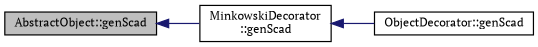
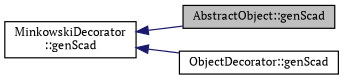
  digraph {
    fontname="PT Serif"
    rankdir=LR
    node [color=black fillcolor=white fontname="PT Serif" fontsize=10 shape=record style=filled]
    edge [color=midnightblue dir=back fontname="PT Serif" fontsize=10 labelfontname=Helvetica labelfontsize=10 style=solid]
    n1 [fillcolor=grey75 fontcolor=black height=0.2 label="AbstractObject::genScad" width=0.4]
    n2 [height=0.2 label="MinkowskiDecorator\l::genScad" width=0.4]
    n3 [height=0.2 label="ObjectDecorator::genScad" width=0.4]
-   n1 -> n2
+   n2 -> n1
    n2 -> n3
  }
